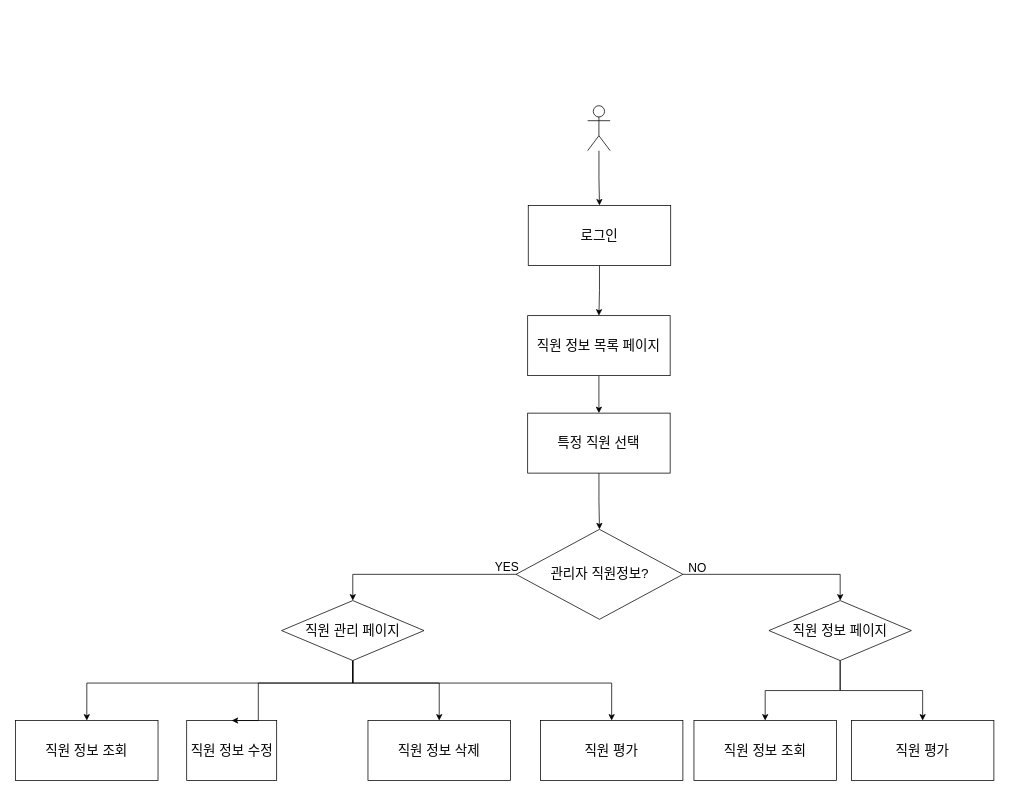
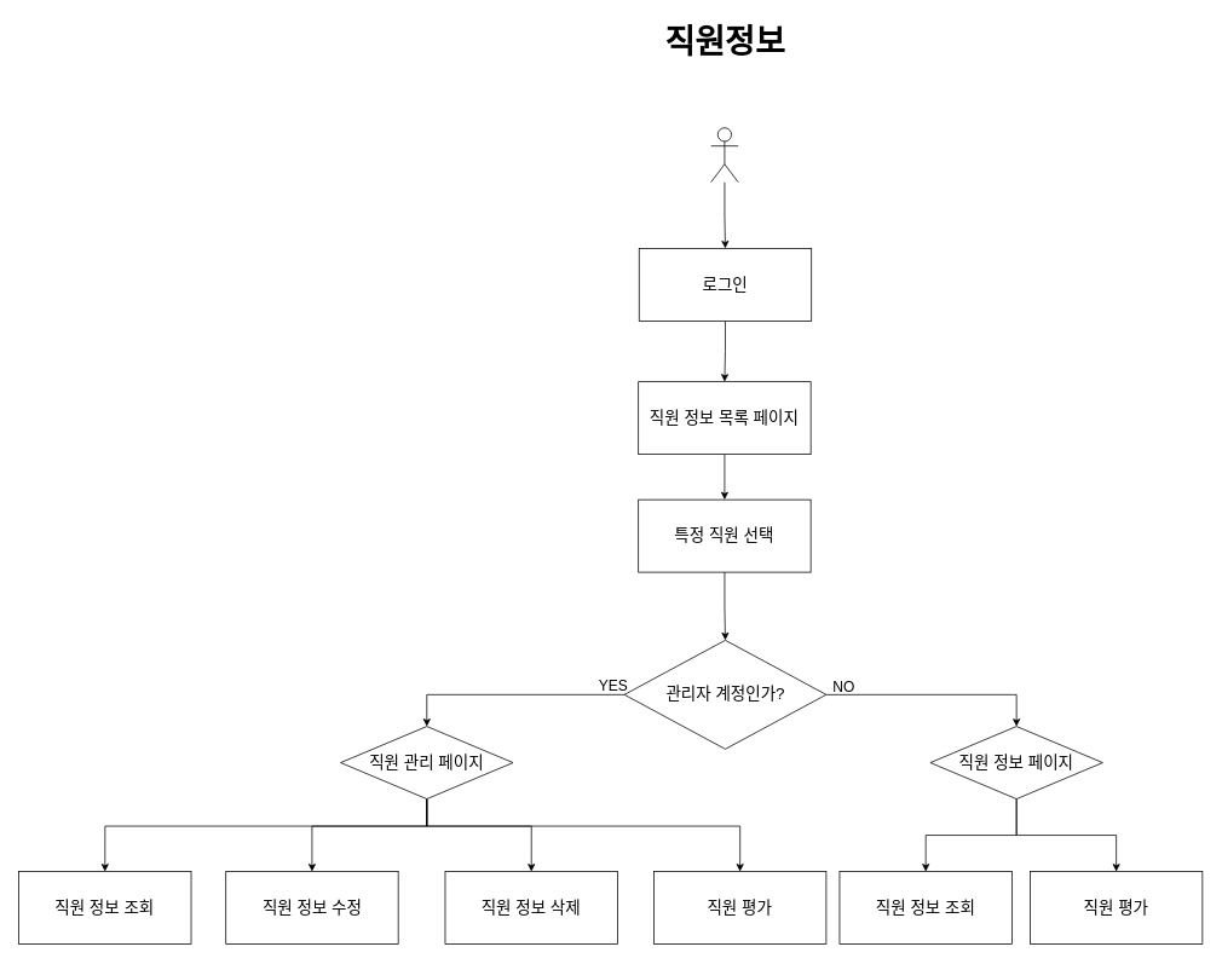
  <mxCell id="0" />
  <mxCell id="1" parent="0" />
  <mxCell id="2" style="edgeStyle=orthogonalEdgeStyle;rounded=0;orthogonalLoop=1;jettySize=auto;html=1;entryX=0.5;entryY=0;entryDx=0;entryDy=0;" edge="1" parent="1" source="3" target="10"><mxGeometry relative="1" as="geometry" /></mxCell>
  <mxCell id="3" value="&lt;font style=&quot;font-size: 18px&quot;&gt;로그인&lt;/font&gt;" style="rounded=0;whiteSpace=wrap;html=1;" vertex="1" parent="1"><mxGeometry x="704" y="273" width="190" height="80" as="geometry" /></mxCell>
  <mxCell id="4" style="edgeStyle=orthogonalEdgeStyle;rounded=0;orthogonalLoop=1;jettySize=auto;html=1;entryX=0.5;entryY=0;entryDx=0;entryDy=0;" edge="1" parent="1" source="5" target="3"><mxGeometry relative="1" as="geometry" /></mxCell>
  <mxCell id="5" value="" style="shape=umlActor;verticalLabelPosition=bottom;verticalAlign=top;html=1;outlineConnect=0;" vertex="1" parent="1"><mxGeometry x="783.25" y="140" width="30" height="60" as="geometry" /></mxCell>
  <mxCell id="6" style="edgeStyle=orthogonalEdgeStyle;rounded=0;orthogonalLoop=1;jettySize=auto;html=1;entryX=0.5;entryY=0;entryDx=0;entryDy=0;" edge="1" parent="1" source="8" target="24"><mxGeometry relative="1" as="geometry" /></mxCell>
  <mxCell id="7" style="edgeStyle=orthogonalEdgeStyle;rounded=0;orthogonalLoop=1;jettySize=auto;html=1;entryX=0.5;entryY=0;entryDx=0;entryDy=0;" edge="1" parent="1" source="8" target="27"><mxGeometry relative="1" as="geometry" /></mxCell>
- <mxCell id="8" value="&lt;font style=&quot;font-size: 18px&quot;&gt;관리자 직원정보?&lt;/font&gt;" style="rhombus;whiteSpace=wrap;html=1;" vertex="1" parent="1"><mxGeometry x="687.75" y="705" width="222.5" height="120" as="geometry" /></mxCell>
+ <mxCell id="8" value="&lt;font style=&quot;font-size: 18px&quot;&gt;관리자 계정인가?&lt;/font&gt;" style="rhombus;whiteSpace=wrap;html=1;" vertex="1" parent="1"><mxGeometry x="687.75" y="705" width="222.5" height="120" as="geometry" /></mxCell>
  <mxCell id="9" style="edgeStyle=orthogonalEdgeStyle;rounded=0;orthogonalLoop=1;jettySize=auto;html=1;entryX=0.5;entryY=0;entryDx=0;entryDy=0;" edge="1" parent="1" source="10" target="19"><mxGeometry relative="1" as="geometry" /></mxCell>
  <mxCell id="10" value="&lt;span style=&quot;font-size: 18px&quot;&gt;직원 정보 목록 페이지&lt;/span&gt;" style="rounded=0;whiteSpace=wrap;html=1;" vertex="1" parent="1"><mxGeometry x="703.25" y="420" width="190" height="80" as="geometry" /></mxCell>
  <mxCell id="11" value="&lt;span style=&quot;font-size: 16px&quot;&gt;YES&lt;/span&gt;" style="text;html=1;strokeColor=none;fillColor=none;align=center;verticalAlign=middle;whiteSpace=wrap;rounded=0;" vertex="1" parent="1"><mxGeometry x="655" y="740" width="41.75" height="30" as="geometry" /></mxCell>
  <mxCell id="12" value="&lt;span style=&quot;font-size: 16px&quot;&gt;NO&lt;/span&gt;" style="text;html=1;strokeColor=none;fillColor=none;align=center;verticalAlign=middle;whiteSpace=wrap;rounded=0;" vertex="1" parent="1"><mxGeometry x="910.25" y="736" width="40" height="40" as="geometry" /></mxCell>
- <mxCell id="14" value="&lt;span style=&quot;font-size: 18px&quot;&gt;직원 정보 수정&lt;/span&gt;" style="rounded=0;whiteSpace=wrap;html=1;" vertex="1" parent="1"><mxGeometry x="248.5" y="960" width="120" height="80" as="geometry" /></mxCell>
+ <mxCell id="13" value="&lt;span style=&quot;font-size: 36px&quot;&gt;&lt;b&gt;직원정보&lt;/b&gt;&lt;/span&gt;" style="text;html=1;strokeColor=none;fillColor=none;align=center;verticalAlign=middle;whiteSpace=wrap;rounded=0;" vertex="1" parent="1"><mxGeometry x="720.19" y="20" width="157.62" height="50" as="geometry" /></mxCell>
+ <mxCell id="14" value="&lt;span style=&quot;font-size: 18px&quot;&gt;직원 정보 수정&lt;/span&gt;" style="rounded=0;whiteSpace=wrap;html=1;" vertex="1" parent="1"><mxGeometry x="248.5" y="960" width="190" height="80" as="geometry" /></mxCell>
  <mxCell id="15" value="&lt;span style=&quot;font-size: 18px&quot;&gt;직원 정보 조회&lt;/span&gt;" style="rounded=0;whiteSpace=wrap;html=1;" vertex="1" parent="1"><mxGeometry x="20.25" y="960" width="190" height="80" as="geometry" /></mxCell>
  <mxCell id="16" value="&lt;span style=&quot;font-size: 18px&quot;&gt;직원 정보 삭제&lt;/span&gt;" style="rounded=0;whiteSpace=wrap;html=1;" vertex="1" parent="1"><mxGeometry x="490.25" y="960" width="190" height="80" as="geometry" /></mxCell>
  <mxCell id="17" value="&lt;span style=&quot;font-size: 18px&quot;&gt;직원 평가&lt;/span&gt;" style="rounded=0;whiteSpace=wrap;html=1;" vertex="1" parent="1"><mxGeometry x="720.25" y="960" width="190" height="80" as="geometry" /></mxCell>
  <mxCell id="18" style="edgeStyle=orthogonalEdgeStyle;rounded=0;orthogonalLoop=1;jettySize=auto;html=1;entryX=0.5;entryY=0;entryDx=0;entryDy=0;" edge="1" parent="1" source="19" target="8"><mxGeometry relative="1" as="geometry" /></mxCell>
  <mxCell id="19" value="&lt;span style=&quot;font-size: 18px&quot;&gt;특정 직원 선택&lt;/span&gt;" style="rounded=0;whiteSpace=wrap;html=1;" vertex="1" parent="1"><mxGeometry x="703.25" y="550" width="190" height="80" as="geometry" /></mxCell>
  <mxCell id="20" style="edgeStyle=orthogonalEdgeStyle;rounded=0;orthogonalLoop=1;jettySize=auto;html=1;entryX=0.5;entryY=0;entryDx=0;entryDy=0;" edge="1" parent="1" source="24" target="15"><mxGeometry relative="1" as="geometry"><Array as="points"><mxPoint x="470" y="910" /><mxPoint x="115" y="910" /></Array></mxGeometry></mxCell>
  <mxCell id="21" style="edgeStyle=orthogonalEdgeStyle;rounded=0;orthogonalLoop=1;jettySize=auto;html=1;entryX=0.5;entryY=0;entryDx=0;entryDy=0;" edge="1" parent="1" source="24" target="14"><mxGeometry relative="1" as="geometry"><Array as="points"><mxPoint x="470" y="910" /><mxPoint x="344" y="910" /></Array></mxGeometry></mxCell>
  <mxCell id="22" style="edgeStyle=orthogonalEdgeStyle;rounded=0;orthogonalLoop=1;jettySize=auto;html=1;entryX=0.5;entryY=0;entryDx=0;entryDy=0;" edge="1" parent="1" source="24" target="16"><mxGeometry relative="1" as="geometry"><Array as="points"><mxPoint x="470" y="910" /><mxPoint x="585" y="910" /></Array></mxGeometry></mxCell>
  <mxCell id="23" style="edgeStyle=orthogonalEdgeStyle;rounded=0;orthogonalLoop=1;jettySize=auto;html=1;entryX=0.5;entryY=0;entryDx=0;entryDy=0;" edge="1" parent="1" source="24" target="17"><mxGeometry relative="1" as="geometry"><Array as="points"><mxPoint x="470" y="910" /><mxPoint x="815" y="910" /></Array></mxGeometry></mxCell>
  <mxCell id="24" value="&lt;span style=&quot;font-size: 18px&quot;&gt;직원 관리 페이지&lt;/span&gt;" style="rhombus;whiteSpace=wrap;html=1;" vertex="1" parent="1"><mxGeometry x="375" y="800" width="190" height="80" as="geometry" /></mxCell>
  <mxCell id="25" style="edgeStyle=orthogonalEdgeStyle;rounded=0;orthogonalLoop=1;jettySize=auto;html=1;entryX=0.5;entryY=0;entryDx=0;entryDy=0;" edge="1" parent="1" source="27" target="28"><mxGeometry relative="1" as="geometry" /></mxCell>
  <mxCell id="26" style="edgeStyle=orthogonalEdgeStyle;rounded=0;orthogonalLoop=1;jettySize=auto;html=1;entryX=0.5;entryY=0;entryDx=0;entryDy=0;" edge="1" parent="1" source="27" target="29"><mxGeometry relative="1" as="geometry" /></mxCell>
  <mxCell id="27" value="&lt;span style=&quot;font-size: 18px&quot;&gt;직원 정보 페이지&lt;/span&gt;" style="rhombus;whiteSpace=wrap;html=1;" vertex="1" parent="1"><mxGeometry x="1025" y="800" width="190" height="80" as="geometry" /></mxCell>
  <mxCell id="28" value="&lt;span style=&quot;font-size: 18px&quot;&gt;직원 정보 조회&lt;/span&gt;" style="rounded=0;whiteSpace=wrap;html=1;" vertex="1" parent="1"><mxGeometry x="925" y="960" width="190" height="80" as="geometry" /></mxCell>
  <mxCell id="29" value="&lt;span style=&quot;font-size: 18px&quot;&gt;직원 평가&lt;/span&gt;" style="rounded=0;whiteSpace=wrap;html=1;" vertex="1" parent="1"><mxGeometry x="1135" y="960" width="190" height="80" as="geometry" /></mxCell>
